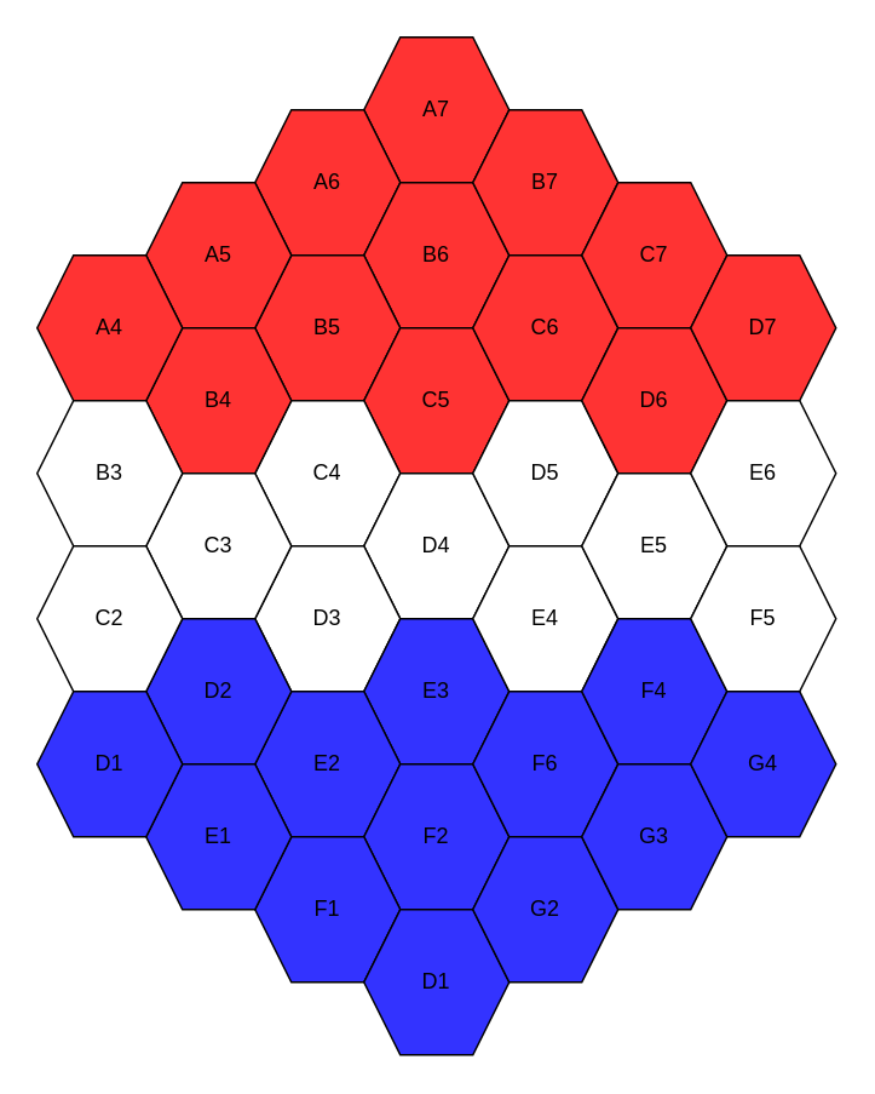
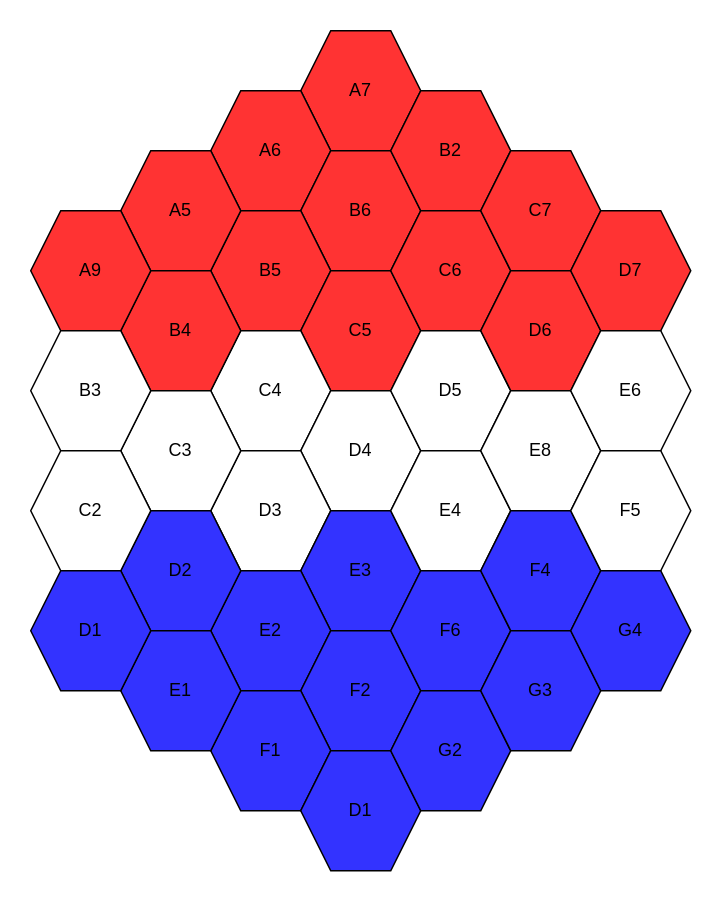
  <mxCell id="0" />
  <mxCell id="1" parent="0" />
  <mxCell id="2" value="A7" style="shape=hexagon;perimeter=hexagonPerimeter2;whiteSpace=wrap;html=1;fixedSize=1;fillColor=#FF3333;" vertex="1" parent="1"><mxGeometry x="200" y="20" width="80" height="80" as="geometry" /></mxCell>
  <mxCell id="3" value="A6" style="shape=hexagon;perimeter=hexagonPerimeter2;whiteSpace=wrap;html=1;fixedSize=1;fillColor=#FF3333;" vertex="1" parent="1"><mxGeometry x="140" y="60" width="80" height="80" as="geometry" /></mxCell>
  <mxCell id="4" value="B6" style="shape=hexagon;perimeter=hexagonPerimeter2;whiteSpace=wrap;html=1;fixedSize=1;fillColor=#FF3333;" vertex="1" parent="1"><mxGeometry x="200" y="100" width="80" height="80" as="geometry" /></mxCell>
- <mxCell id="5" value="B7" style="shape=hexagon;perimeter=hexagonPerimeter2;whiteSpace=wrap;html=1;fixedSize=1;fillColor=#FF3333;" vertex="1" parent="1"><mxGeometry x="260" y="60" width="80" height="80" as="geometry" /></mxCell>
+ <mxCell id="5" value="B2" style="shape=hexagon;perimeter=hexagonPerimeter2;whiteSpace=wrap;html=1;fixedSize=1;fillColor=#FF3333;" vertex="1" parent="1"><mxGeometry x="260" y="60" width="80" height="80" as="geometry" /></mxCell>
  <mxCell id="6" value="B5" style="shape=hexagon;perimeter=hexagonPerimeter2;whiteSpace=wrap;html=1;fixedSize=1;fillColor=#FF3333;" vertex="1" parent="1"><mxGeometry x="140" y="140" width="80" height="80" as="geometry" /></mxCell>
  <mxCell id="7" value="C5" style="shape=hexagon;perimeter=hexagonPerimeter2;whiteSpace=wrap;html=1;fixedSize=1;fillColor=#FF3333;" vertex="1" parent="1"><mxGeometry x="200" y="180" width="80" height="80" as="geometry" /></mxCell>
  <mxCell id="8" value="C6" style="shape=hexagon;perimeter=hexagonPerimeter2;whiteSpace=wrap;html=1;fixedSize=1;fillColor=#FF3333;" vertex="1" parent="1"><mxGeometry x="260" y="140" width="80" height="80" as="geometry" /></mxCell>
  <mxCell id="9" value="C4" style="shape=hexagon;perimeter=hexagonPerimeter2;whiteSpace=wrap;html=1;fixedSize=1;" vertex="1" parent="1"><mxGeometry x="140" y="220" width="80" height="80" as="geometry" /></mxCell>
  <mxCell id="10" value="D4" style="shape=hexagon;perimeter=hexagonPerimeter2;whiteSpace=wrap;html=1;fixedSize=1;" vertex="1" parent="1"><mxGeometry x="200" y="260" width="80" height="80" as="geometry" /></mxCell>
  <mxCell id="11" value="D5" style="shape=hexagon;perimeter=hexagonPerimeter2;whiteSpace=wrap;html=1;fixedSize=1;" vertex="1" parent="1"><mxGeometry x="260" y="220" width="80" height="80" as="geometry" /></mxCell>
  <mxCell id="12" value="D3" style="shape=hexagon;perimeter=hexagonPerimeter2;whiteSpace=wrap;html=1;fixedSize=1;" vertex="1" parent="1"><mxGeometry x="140" y="300" width="80" height="80" as="geometry" /></mxCell>
  <mxCell id="13" value="E3" style="shape=hexagon;perimeter=hexagonPerimeter2;whiteSpace=wrap;html=1;fixedSize=1;fillColor=#3333FF;" vertex="1" parent="1"><mxGeometry x="200" y="340" width="80" height="80" as="geometry" /></mxCell>
  <mxCell id="14" value="E4" style="shape=hexagon;perimeter=hexagonPerimeter2;whiteSpace=wrap;html=1;fixedSize=1;" vertex="1" parent="1"><mxGeometry x="260" y="300" width="80" height="80" as="geometry" /></mxCell>
  <mxCell id="15" value="E2" style="shape=hexagon;perimeter=hexagonPerimeter2;whiteSpace=wrap;html=1;fixedSize=1;fillColor=#3333FF;" vertex="1" parent="1"><mxGeometry x="140" y="380" width="80" height="80" as="geometry" /></mxCell>
  <mxCell id="16" value="F2" style="shape=hexagon;perimeter=hexagonPerimeter2;whiteSpace=wrap;html=1;fixedSize=1;fillColor=#3333FF;" vertex="1" parent="1"><mxGeometry x="200" y="420" width="80" height="80" as="geometry" /></mxCell>
  <mxCell id="17" value="F6" style="shape=hexagon;perimeter=hexagonPerimeter2;whiteSpace=wrap;html=1;fixedSize=1;fillColor=#3333FF;" vertex="1" parent="1"><mxGeometry x="260" y="380" width="80" height="80" as="geometry" /></mxCell>
  <mxCell id="18" value="F1" style="shape=hexagon;perimeter=hexagonPerimeter2;whiteSpace=wrap;html=1;fixedSize=1;fillColor=#3333FF;" vertex="1" parent="1"><mxGeometry x="140" y="460" width="80" height="80" as="geometry" /></mxCell>
  <mxCell id="19" value="D1" style="shape=hexagon;perimeter=hexagonPerimeter2;whiteSpace=wrap;html=1;fixedSize=1;fillColor=#3333FF;" vertex="1" parent="1"><mxGeometry x="200" y="500" width="80" height="80" as="geometry" /></mxCell>
  <mxCell id="20" value="G2" style="shape=hexagon;perimeter=hexagonPerimeter2;whiteSpace=wrap;html=1;fixedSize=1;fillColor=#3333FF;" vertex="1" parent="1"><mxGeometry x="260" y="460" width="80" height="80" as="geometry" /></mxCell>
  <mxCell id="21" value="A5" style="shape=hexagon;perimeter=hexagonPerimeter2;whiteSpace=wrap;html=1;fixedSize=1;fillColor=#FF3333;" vertex="1" parent="1"><mxGeometry x="80" y="100" width="80" height="80" as="geometry" /></mxCell>
  <mxCell id="22" value="B4" style="shape=hexagon;perimeter=hexagonPerimeter2;whiteSpace=wrap;html=1;fixedSize=1;fillColor=#FF3333;" vertex="1" parent="1"><mxGeometry x="80" y="180" width="80" height="80" as="geometry" /></mxCell>
  <mxCell id="23" value="C3" style="shape=hexagon;perimeter=hexagonPerimeter2;whiteSpace=wrap;html=1;fixedSize=1;" vertex="1" parent="1"><mxGeometry x="80" y="260" width="80" height="80" as="geometry" /></mxCell>
  <mxCell id="24" value="D2" style="shape=hexagon;perimeter=hexagonPerimeter2;whiteSpace=wrap;html=1;fixedSize=1;fillColor=#3333FF;" vertex="1" parent="1"><mxGeometry x="80" y="340" width="80" height="80" as="geometry" /></mxCell>
  <mxCell id="25" value="E1" style="shape=hexagon;perimeter=hexagonPerimeter2;whiteSpace=wrap;html=1;fixedSize=1;fillColor=#3333FF;" vertex="1" parent="1"><mxGeometry x="80" y="420" width="80" height="80" as="geometry" /></mxCell>
- <mxCell id="26" value="A4" style="shape=hexagon;perimeter=hexagonPerimeter2;whiteSpace=wrap;html=1;fixedSize=1;fillColor=#FF3333;" vertex="1" parent="1"><mxGeometry x="20" y="140" width="80" height="80" as="geometry" /></mxCell>
+ <mxCell id="26" value="A9" style="shape=hexagon;perimeter=hexagonPerimeter2;whiteSpace=wrap;html=1;fixedSize=1;fillColor=#FF3333;" vertex="1" parent="1"><mxGeometry x="20" y="140" width="80" height="80" as="geometry" /></mxCell>
  <mxCell id="27" value="B3" style="shape=hexagon;perimeter=hexagonPerimeter2;whiteSpace=wrap;html=1;fixedSize=1;" vertex="1" parent="1"><mxGeometry x="20" y="220" width="80" height="80" as="geometry" /></mxCell>
  <mxCell id="28" value="C2" style="shape=hexagon;perimeter=hexagonPerimeter2;whiteSpace=wrap;html=1;fixedSize=1;" vertex="1" parent="1"><mxGeometry x="20" y="300" width="80" height="80" as="geometry" /></mxCell>
  <mxCell id="29" value="D1" style="shape=hexagon;perimeter=hexagonPerimeter2;whiteSpace=wrap;html=1;fixedSize=1;fillColor=#3333FF;" vertex="1" parent="1"><mxGeometry x="20" y="380" width="80" height="80" as="geometry" /></mxCell>
  <mxCell id="30" value="C7" style="shape=hexagon;perimeter=hexagonPerimeter2;whiteSpace=wrap;html=1;fixedSize=1;fillColor=#FF3333;" vertex="1" parent="1"><mxGeometry x="320" y="100" width="80" height="80" as="geometry" /></mxCell>
  <mxCell id="31" value="D6" style="shape=hexagon;perimeter=hexagonPerimeter2;whiteSpace=wrap;html=1;fixedSize=1;fillColor=#FF3333;" vertex="1" parent="1"><mxGeometry x="320" y="180" width="80" height="80" as="geometry" /></mxCell>
- <mxCell id="32" value="E5" style="shape=hexagon;perimeter=hexagonPerimeter2;whiteSpace=wrap;html=1;fixedSize=1;" vertex="1" parent="1"><mxGeometry x="320" y="260" width="80" height="80" as="geometry" /></mxCell>
+ <mxCell id="32" value="E8" style="shape=hexagon;perimeter=hexagonPerimeter2;whiteSpace=wrap;html=1;fixedSize=1;" vertex="1" parent="1"><mxGeometry x="320" y="260" width="80" height="80" as="geometry" /></mxCell>
  <mxCell id="33" value="F4" style="shape=hexagon;perimeter=hexagonPerimeter2;whiteSpace=wrap;html=1;fixedSize=1;fillColor=#3333FF;" vertex="1" parent="1"><mxGeometry x="320" y="340" width="80" height="80" as="geometry" /></mxCell>
  <mxCell id="34" value="G3" style="shape=hexagon;perimeter=hexagonPerimeter2;whiteSpace=wrap;html=1;fixedSize=1;fillColor=#3333FF;" vertex="1" parent="1"><mxGeometry x="320" y="420" width="80" height="80" as="geometry" /></mxCell>
  <mxCell id="35" value="D7" style="shape=hexagon;perimeter=hexagonPerimeter2;whiteSpace=wrap;html=1;fixedSize=1;fillColor=#FF3333;" vertex="1" parent="1"><mxGeometry x="380" y="140" width="80" height="80" as="geometry" /></mxCell>
  <mxCell id="36" value="E6" style="shape=hexagon;perimeter=hexagonPerimeter2;whiteSpace=wrap;html=1;fixedSize=1;" vertex="1" parent="1"><mxGeometry x="380" y="220" width="80" height="80" as="geometry" /></mxCell>
  <mxCell id="37" value="F5" style="shape=hexagon;perimeter=hexagonPerimeter2;whiteSpace=wrap;html=1;fixedSize=1;" vertex="1" parent="1"><mxGeometry x="380" y="300" width="80" height="80" as="geometry" /></mxCell>
  <mxCell id="38" value="G4" style="shape=hexagon;perimeter=hexagonPerimeter2;whiteSpace=wrap;html=1;fixedSize=1;fillColor=#3333FF;" vertex="1" parent="1"><mxGeometry x="380" y="380" width="80" height="80" as="geometry" /></mxCell>
